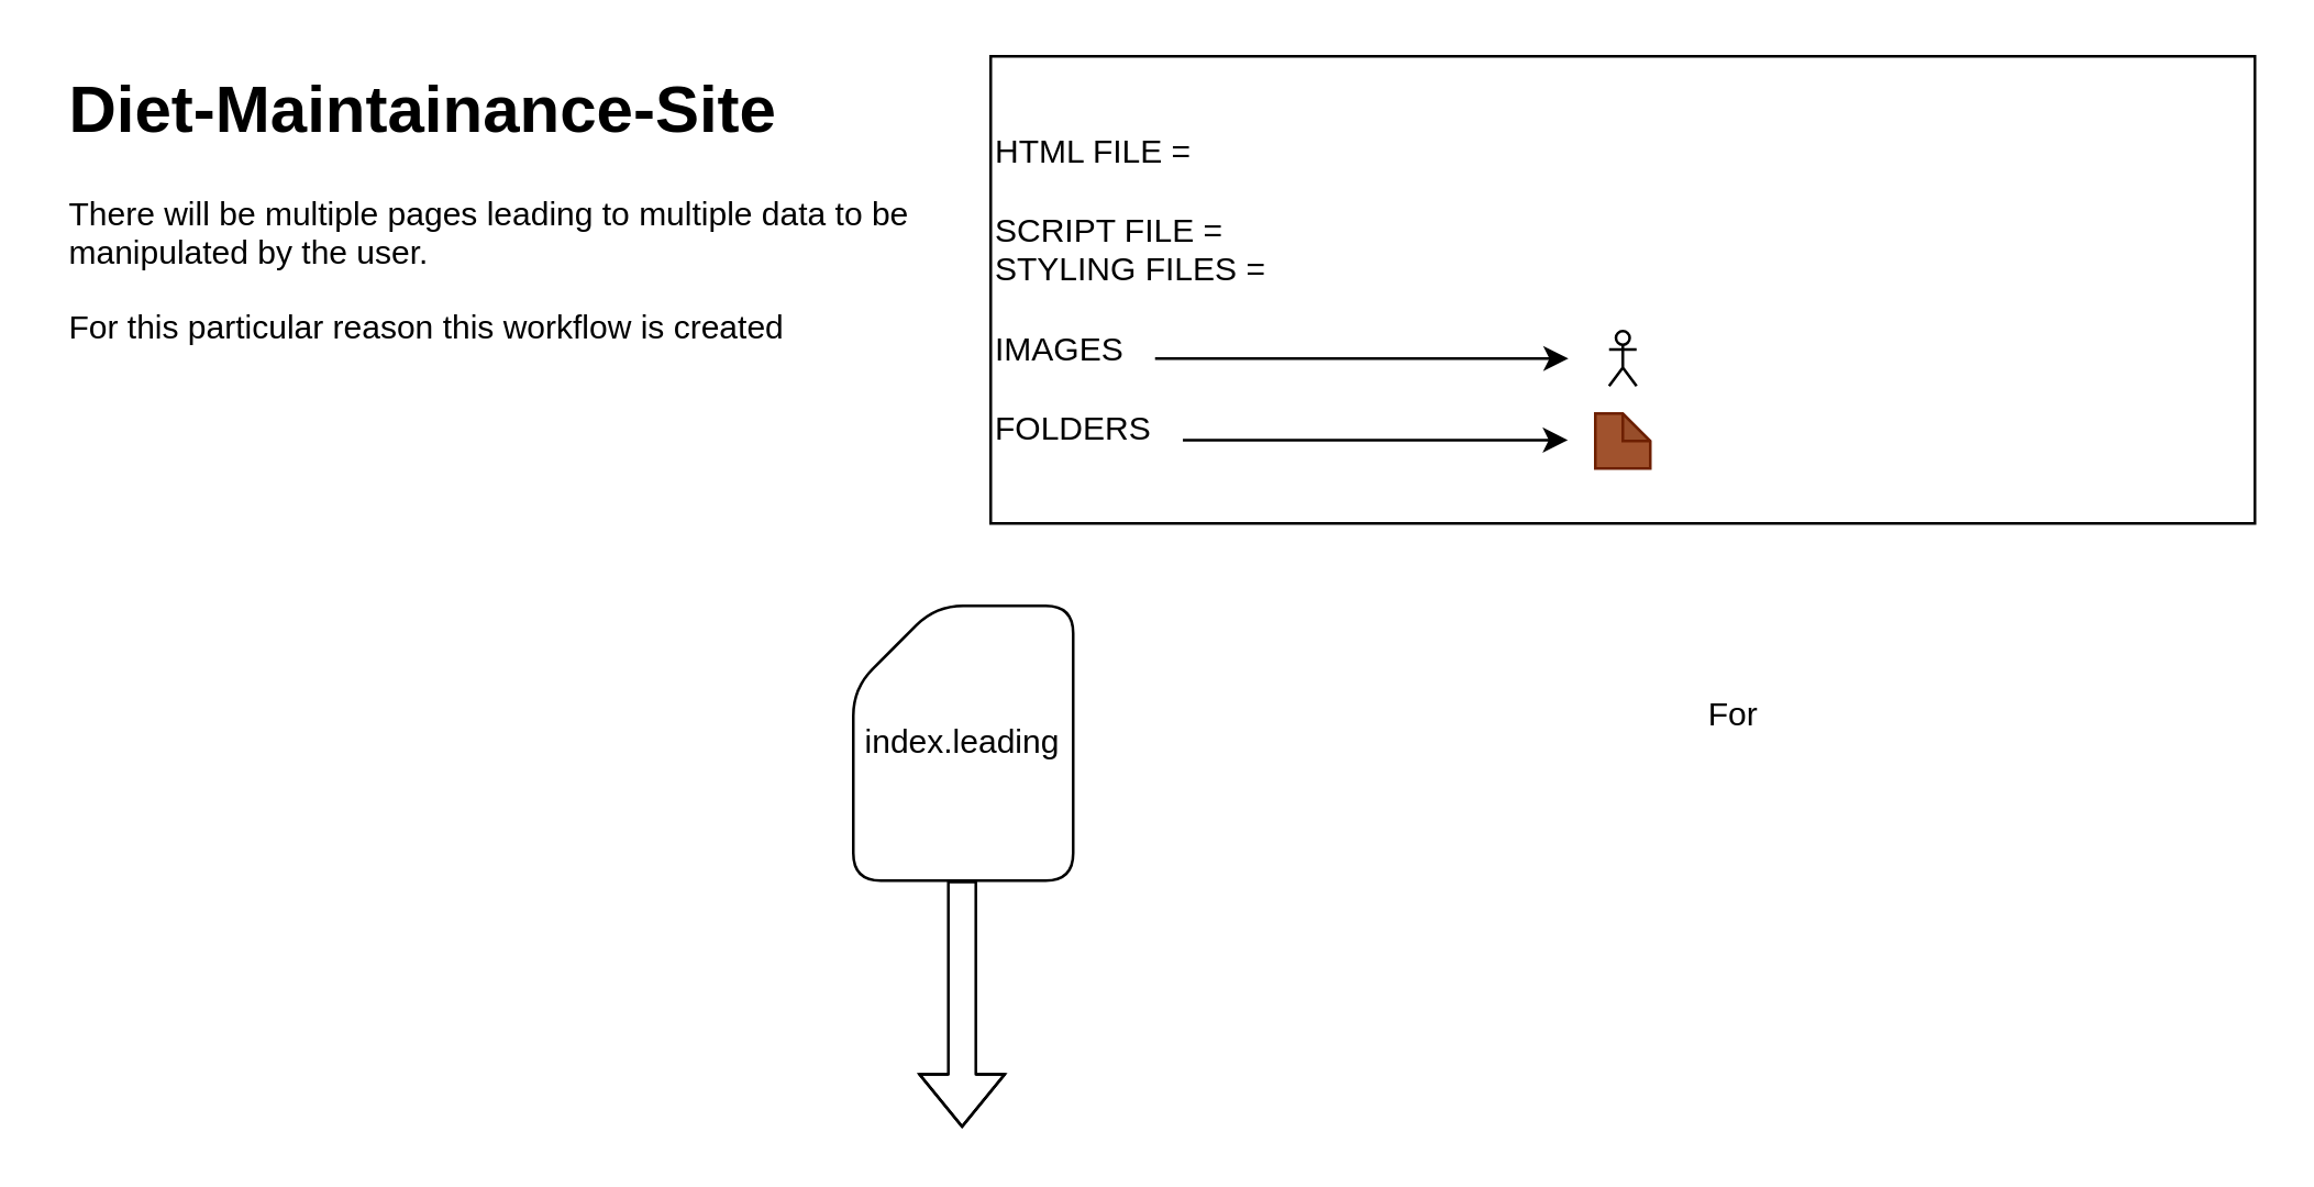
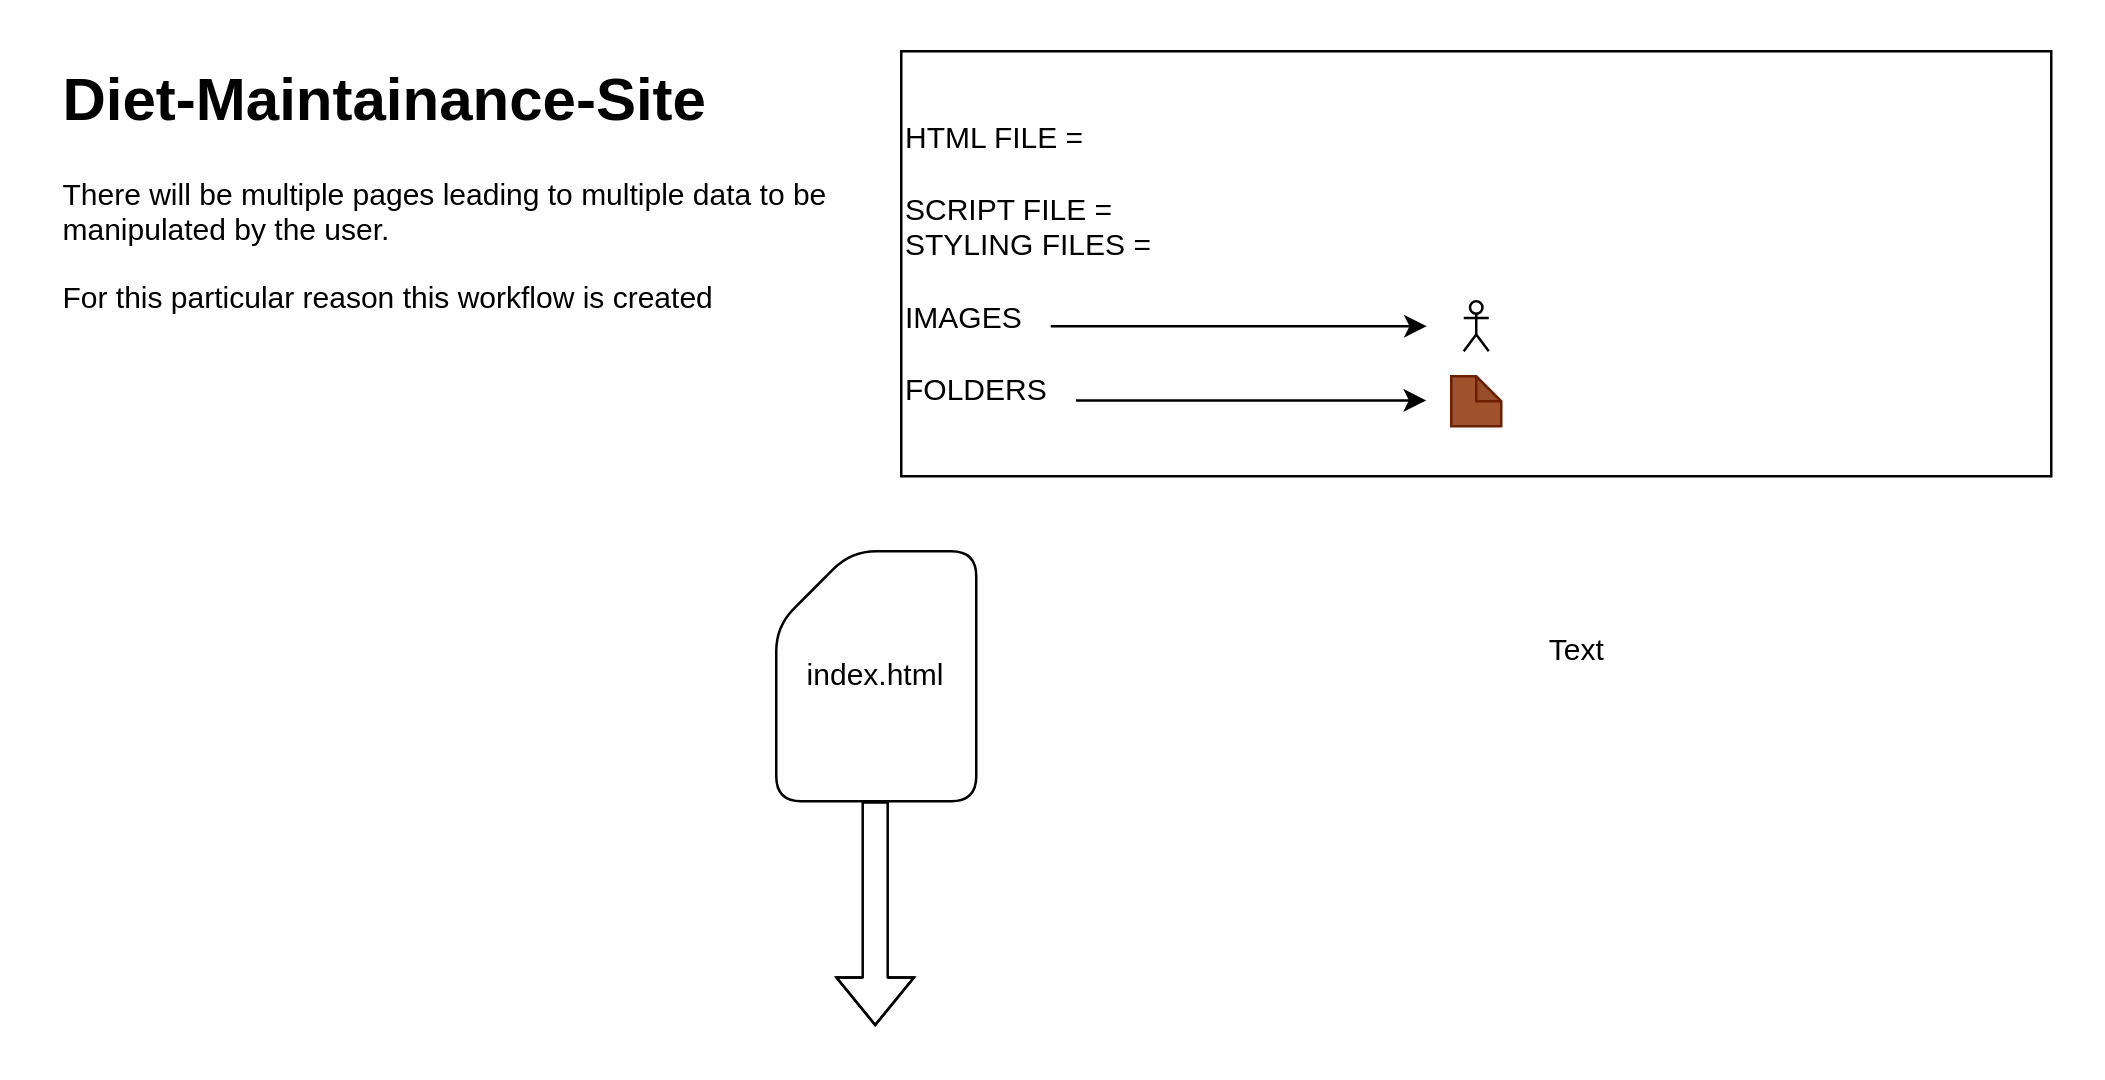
  <mxCell id="0" />
  <mxCell id="1" parent="0" />
  <mxCell id="2" value="" style="shape=flexArrow;endArrow=classic;html=1;exitX=0.5;exitY=1;exitDx=0;exitDy=0;" edge="1" parent="1"><mxGeometry width="50" height="50" relative="1" as="geometry"><mxPoint x="349.58" y="320" as="sourcePoint" /><mxPoint x="349.58" y="410" as="targetPoint" /><Array as="points"><mxPoint x="349.58" y="380" /></Array></mxGeometry></mxCell>
  <mxCell id="3" value="&lt;h1&gt;Diet-Maintainance-Site&lt;/h1&gt;&lt;p&gt;There will be multiple pages leading to multiple data to be manipulated by the user.&lt;/p&gt;&lt;p&gt;For this particular reason this workflow is created&lt;/p&gt;" style="text;html=1;strokeColor=none;fillColor=none;spacing=5;spacingTop=-20;whiteSpace=wrap;overflow=hidden;rounded=0;" vertex="1" parent="1"><mxGeometry y="20" width="340" height="110" as="geometry" x="20" /></mxCell>
- <mxCell id="4" value="index.leading" style="shape=card;whiteSpace=wrap;html=1;rounded=1;" vertex="1" parent="1"><mxGeometry x="310" y="220" width="80" height="100" as="geometry" /></mxCell>
+ <mxCell id="4" value="index.html" style="shape=card;whiteSpace=wrap;html=1;rounded=1;" vertex="1" parent="1"><mxGeometry x="310" y="220" width="80" height="100" as="geometry" /></mxCell>
  <mxCell id="5" value="HTML FILE =&amp;nbsp;&lt;br&gt;&lt;br&gt;SCRIPT FILE =&lt;br&gt;STYLING FILES =&lt;br&gt;&lt;br&gt;IMAGES&amp;nbsp;&amp;nbsp;&lt;br&gt;&lt;br&gt;FOLDERS&amp;nbsp;" style="rounded=0;whiteSpace=wrap;html=1;align=left;" vertex="1" parent="1"><mxGeometry x="360" y="20" width="460" height="170" as="geometry" /></mxCell>
  <mxCell id="6" value="" style="shape=note;whiteSpace=wrap;html=1;backgroundOutline=1;darkOpacity=0.05;rounded=1;fontSize=12;size=10;fillColor=#a0522d;strokeColor=#6D1F00;fontColor=#ffffff;" vertex="1" parent="1"><mxGeometry x="580" y="150" width="20" height="20" as="geometry" /></mxCell>
  <mxCell id="7" value="" style="endArrow=classic;html=1;fontSize=12;exitX=0.152;exitY=0.822;exitDx=0;exitDy=0;exitPerimeter=0;" edge="1" parent="1" source="5"><mxGeometry width="50" height="50" relative="1" as="geometry"><mxPoint x="494" y="159.66" as="sourcePoint" /><mxPoint x="570" y="159.66" as="targetPoint" /><Array as="points"><mxPoint x="520" y="159.66" /></Array></mxGeometry></mxCell>
  <mxCell id="8" value="" style="endArrow=classic;html=1;fontSize=12;entryX=0.457;entryY=0.647;entryDx=0;entryDy=0;entryPerimeter=0;exitX=0.13;exitY=0.647;exitDx=0;exitDy=0;exitPerimeter=0;" edge="1" parent="1" source="5" target="5"><mxGeometry width="50" height="50" relative="1" as="geometry"><mxPoint x="434" y="130" as="sourcePoint" /><mxPoint x="510" y="130" as="targetPoint" /><Array as="points"><mxPoint x="460" y="130" /><mxPoint x="480" y="130" /></Array></mxGeometry></mxCell>
  <mxCell id="9" value="" style="shape=umlActor;verticalLabelPosition=bottom;labelBackgroundColor=#ffffff;verticalAlign=top;html=1;outlineConnect=0;rounded=1;fontSize=12;resizeWidth=1;resizeHeight=1;autosize=1;" vertex="1" parent="1"><mxGeometry x="585" y="120" width="10" height="20" as="geometry" /></mxCell>
- <mxCell id="10" value="For" style="text;html=1;align=center;verticalAlign=middle;resizable=0;points=[];autosize=1;fontSize=12;" vertex="1" parent="1"><mxGeometry x="610" y="250" width="40" height="20" as="geometry" /></mxCell>
+ <mxCell id="10" value="Text" style="text;html=1;align=center;verticalAlign=middle;resizable=0;points=[];autosize=1;fontSize=12;" vertex="1" parent="1"><mxGeometry x="610" y="250" width="40" height="20" as="geometry" /></mxCell>
